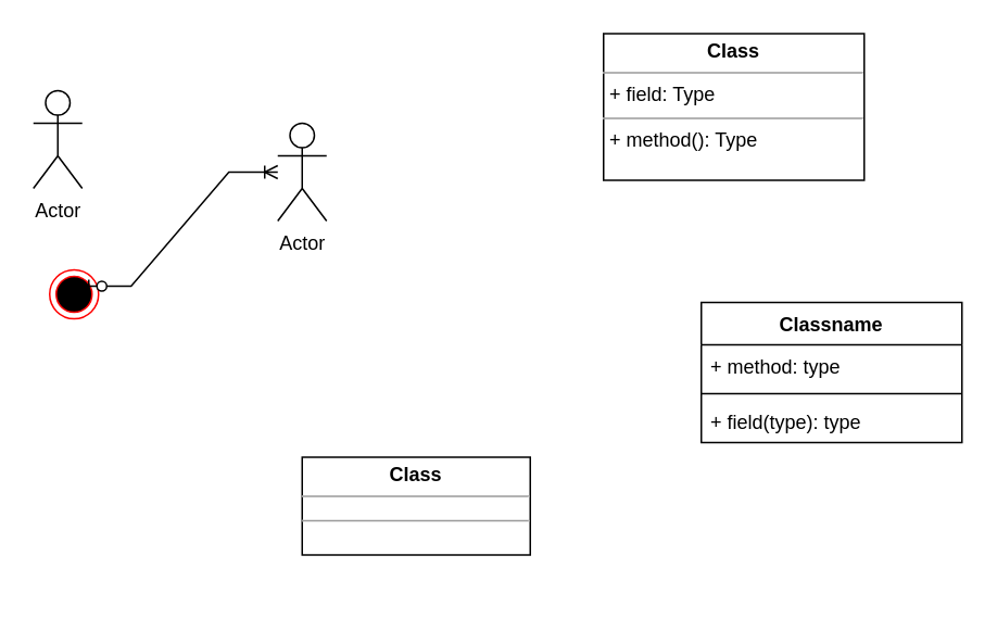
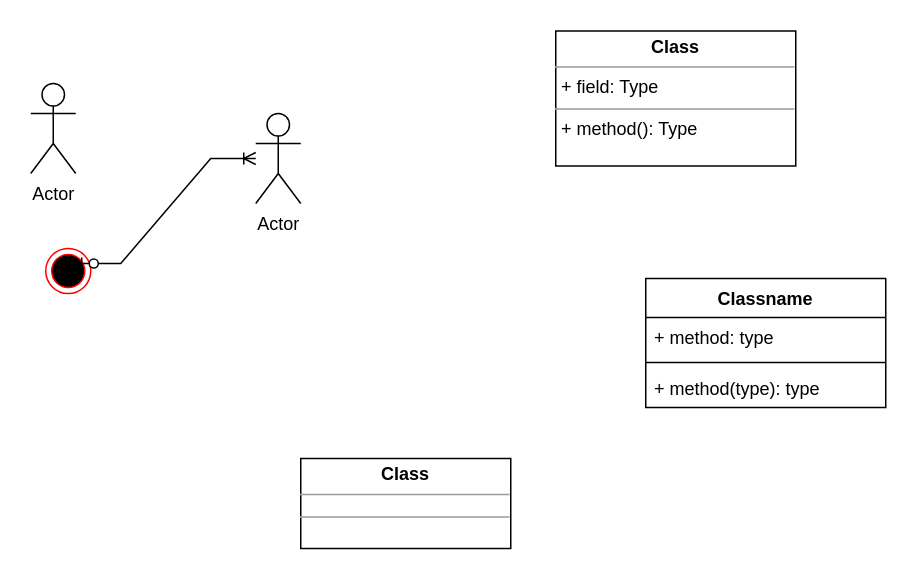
  <mxCell id="0" />
  <mxCell id="1" parent="0" />
  <mxCell id="2" value="" style="ellipse;html=1;shape=endState;fillColor=#000000;strokeColor=#ff0000;" vertex="1" parent="1"><mxGeometry x="30" y="165" width="30" height="30" as="geometry" /></mxCell>
  <mxCell id="3" value="Actor" style="shape=umlActor;verticalLabelPosition=bottom;verticalAlign=top;html=1;" vertex="1" parent="1"><mxGeometry x="20" y="55" width="30" height="60" as="geometry" /></mxCell>
  <mxCell id="4" value="Actor" style="shape=umlActor;verticalLabelPosition=bottom;verticalAlign=top;html=1;" vertex="1" parent="1"><mxGeometry x="170" y="75" width="30" height="60" as="geometry" /></mxCell>
  <mxCell id="5" value="" style="edgeStyle=entityRelationEdgeStyle;fontSize=12;html=1;endArrow=ERoneToMany;startArrow=ERzeroToOne;rounded=0;" edge="1" parent="1" target="4"><mxGeometry width="100" height="100" relative="1" as="geometry"><mxPoint x="50" y="175" as="sourcePoint" /><mxPoint x="150" y="75" as="targetPoint" /></mxGeometry></mxCell>
  <mxCell id="6" value="Classname" style="swimlane;fontStyle=1;align=center;verticalAlign=top;childLayout=stackLayout;horizontal=1;startSize=26;horizontalStack=0;resizeParent=1;resizeParentMax=0;resizeLast=0;collapsible=1;marginBottom=0;" vertex="1" parent="1"><mxGeometry x="430" y="185" width="160" height="86" as="geometry" /></mxCell>
  <mxCell id="7" value="+ method: type" style="text;strokeColor=none;fillColor=none;align=left;verticalAlign=top;spacingLeft=4;spacingRight=4;overflow=hidden;rotatable=0;points=[[0,0.5],[1,0.5]];portConstraint=eastwest;" vertex="1" parent="6"><mxGeometry y="26" width="160" height="26" as="geometry" /></mxCell>
  <mxCell id="8" value="" style="line;strokeWidth=1;fillColor=none;align=left;verticalAlign=middle;spacingTop=-1;spacingLeft=3;spacingRight=3;rotatable=0;labelPosition=right;points=[];portConstraint=eastwest;strokeColor=inherit;" vertex="1" parent="6"><mxGeometry y="52" width="160" height="8" as="geometry" /></mxCell>
- <mxCell id="9" value="+ field(type): type" style="text;strokeColor=none;fillColor=none;align=left;verticalAlign=top;spacingLeft=4;spacingRight=4;overflow=hidden;rotatable=0;points=[[0,0.5],[1,0.5]];portConstraint=eastwest;" vertex="1" parent="6"><mxGeometry y="60" width="160" height="26" as="geometry" /></mxCell>
+ <mxCell id="9" value="+ method(type): type" style="text;strokeColor=none;fillColor=none;align=left;verticalAlign=top;spacingLeft=4;spacingRight=4;overflow=hidden;rotatable=0;points=[[0,0.5],[1,0.5]];portConstraint=eastwest;" vertex="1" parent="6"><mxGeometry y="60" width="160" height="26" as="geometry" /></mxCell>
  <mxCell id="10" value="&lt;p style=&quot;margin:0px;margin-top:4px;text-align:center;&quot;&gt;&lt;b&gt;Class&lt;/b&gt;&lt;/p&gt;&lt;hr size=&quot;1&quot;/&gt;&lt;p style=&quot;margin:0px;margin-left:4px;&quot;&gt;+ field: Type&lt;/p&gt;&lt;hr size=&quot;1&quot;/&gt;&lt;p style=&quot;margin:0px;margin-left:4px;&quot;&gt;+ method(): Type&lt;/p&gt;" style="verticalAlign=top;align=left;overflow=fill;fontSize=12;fontFamily=Helvetica;html=1;" vertex="1" parent="1"><mxGeometry x="370" y="20" width="160" height="90" as="geometry" /></mxCell>
- <mxCell id="11" value="&lt;p style=&quot;margin:0px;margin-top:4px;text-align:center;&quot;&gt;&lt;b&gt;Class&lt;/b&gt;&lt;/p&gt;&lt;hr size=&quot;1&quot;/&gt;&lt;div style=&quot;height:2px;&quot;&gt;&lt;/div&gt;&lt;hr size=&quot;1&quot;/&gt;&lt;div style=&quot;height:2px;&quot;&gt;&lt;/div&gt;" style="verticalAlign=top;align=left;overflow=fill;fontSize=12;fontFamily=Helvetica;html=1;" vertex="1" parent="1"><mxGeometry x="185" y="280" width="140" height="60" as="geometry" /></mxCell>
+ <mxCell id="11" value="&lt;p style=&quot;margin:0px;margin-top:4px;text-align:center;&quot;&gt;&lt;b&gt;Class&lt;/b&gt;&lt;/p&gt;&lt;hr size=&quot;1&quot;/&gt;&lt;div style=&quot;height:2px;&quot;&gt;&lt;/div&gt;&lt;hr size=&quot;1&quot;/&gt;&lt;div style=&quot;height:2px;&quot;&gt;&lt;/div&gt;" style="verticalAlign=top;align=left;overflow=fill;fontSize=12;fontFamily=Helvetica;html=1;" vertex="1" parent="1"><mxGeometry x="200" y="305" width="140" height="60" as="geometry" /></mxCell>
